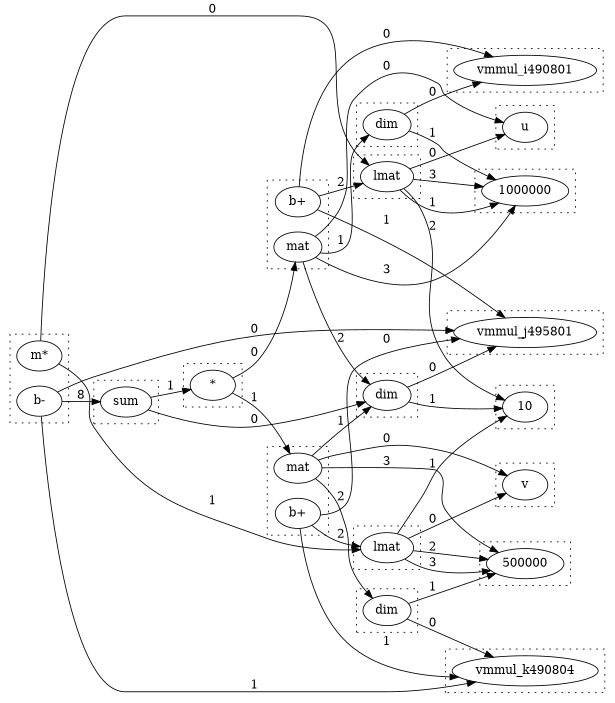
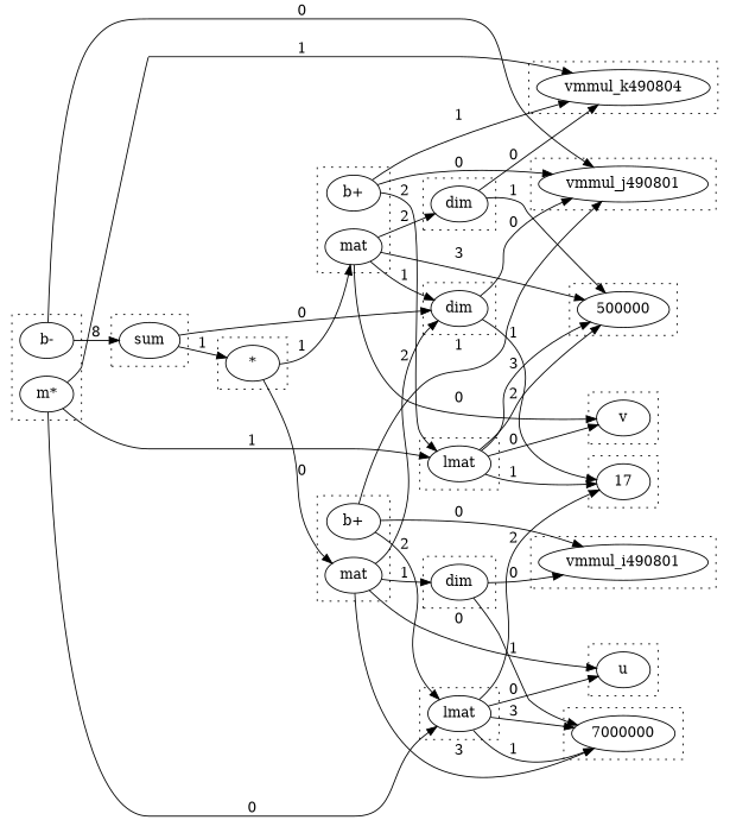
  digraph {
    compound=true
    rankdir=LR
-   n1 [label=1000000]
+   n1 [label=7000000]
    n2 [label=u]
-   n3 [label=10]
+   n3 [label=17]
    n4 [label=lmat]
    n5 [label=v]
    n6 [label=500000]
    n7 [label=lmat]
    n8 [label="b-"]
    n9 [label="m*"]
    n10 [label=vmmul_i490801]
    n11 [label=vmmul_k490804]
-   n12 [label=vmmul_j495801]
+   n12 [label=vmmul_j490801]
    n13 [label=dim]
    n14 [label=mat]
    n15 [label="b+"]
    n16 [label=mat]
    n17 [label="b+"]
    n18 [label="*"]
    n19 [label=sum]
    n20 [label=dim]
    n21 [label=dim]
    subgraph cluster_1 {
      style=dotted
      n1
    }
    subgraph cluster_2 {
      style=dotted
      n2
    }
    subgraph cluster_3 {
      style=dotted
      n3
    }
    subgraph cluster_4 {
      style=dotted
      n4
    }
    subgraph cluster_5 {
      style=dotted
      n5
    }
    subgraph cluster_6 {
      style=dotted
      n6
    }
    subgraph cluster_7 {
      style=dotted
      n7
    }
    subgraph cluster_8 {
      style=dotted
      n8
      n9
    }
    subgraph cluster_9 {
      style=dotted
      n10
    }
    subgraph cluster_10 {
      style=dotted
      n11
    }
    subgraph cluster_11 {
      style=dotted
      n12
    }
    subgraph cluster_12 {
      style=dotted
      n13
    }
    subgraph cluster_13 {
      style=dotted
      n14
      n15
    }
    subgraph cluster_14 {
      style=dotted
      n16
      n17
    }
    subgraph cluster_15 {
      style=dotted
      n18
    }
    subgraph cluster_16 {
      style=dotted
      n19
    }
    subgraph cluster_17 {
      style=dotted
      n20
    }
    subgraph cluster_18 {
      style=dotted
      n21
    }
    n4 -> n1 [label=1]
    n4 -> n1 [label=3]
    n4 -> n2 [label=0]
    n4 -> n3 [label=2]
    n7 -> n3 [label=1]
    n7 -> n5 [label=0]
    n7 -> n6 [label=2]
    n7 -> n6 [label=3]
-   n8 -> n11 [label=1]
+   n9 -> n11 [label=1]
    n8 -> n12 [label=0]
    n8 -> n19 [label=8]
    n9 -> n4 [label=0]
    n9 -> n7 [label=1]
    n13 -> n3 [label=1]
    n13 -> n12 [label=0]
    n14 -> n1 [label=3]
    n14 -> n2 [label=0]
    n14 -> n13 [label=2]
    n14 -> n20 [label=1]
    n15 -> n4 [label=2]
    n15 -> n10 [label=0]
    n15 -> n12 [label=1]
    n16 -> n5 [label=0]
    n16 -> n6 [label=3]
    n16 -> n13 [label=1]
    n16 -> n21 [label=2]
    n17 -> n7 [label=2]
    n17 -> n11 [label=1]
    n17 -> n12 [label=0]
    n18 -> n14 [label=0]
    n18 -> n16 [label=1]
    n19 -> n13 [label=0]
    n19 -> n18 [label=1]
    n20 -> n1 [label=1]
    n20 -> n10 [label=0]
    n21 -> n6 [label=1]
    n21 -> n11 [label=0]
  }
